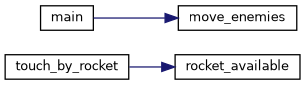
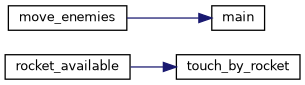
  digraph {
    rankdir=RL
    node [color=black fillcolor=white fontname=Helvetica fontsize=10 shape=record style=filled]
    edge [color=midnightblue dir=back fontname=Helvetica fontsize=10 labelfontname=Helvetica labelfontsize=10 style=solid]
    n1 [height=0.2 label=rocket_available width=0.4]
    n2 [height=0.2 label=touch_by_rocket width=0.4]
    n3 [height=0.2 label=move_enemies width=0.4]
    n4 [height=0.2 label=main width=0.4]
-   n1 -> n2
-   n3 -> n4
+   n2 -> n1
+   n4 -> n3
  }
